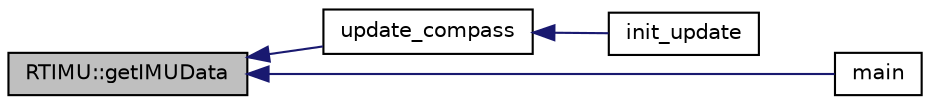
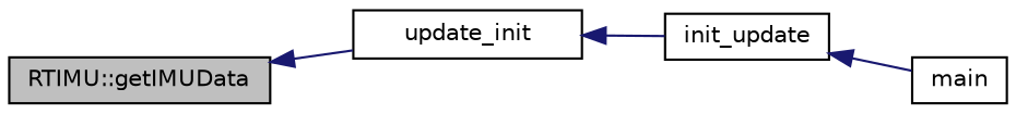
  digraph {
    rankdir=LR
    node [color=black fillcolor=white fontname=Helvetica fontsize=10 shape=record style=filled]
    edge [color=midnightblue dir=back fontname=Helvetica fontsize=10 labelfontname=Helvetica labelfontsize=10 style=solid]
    n1 [fillcolor=grey75 fontcolor=black height=0.2 label="RTIMU::getIMUData" width=0.4]
-   n2 [height=0.2 label=update_compass width=0.4]
+   n2 [height=0.2 label=update_init width=0.4]
    n3 [height=0.2 label=init_update width=0.4]
    n4 [height=0.2 label=main width=0.4]
    n1 -> n2
    n2 -> n3
-   n1 -> n4
+   n3 -> n4
  }
